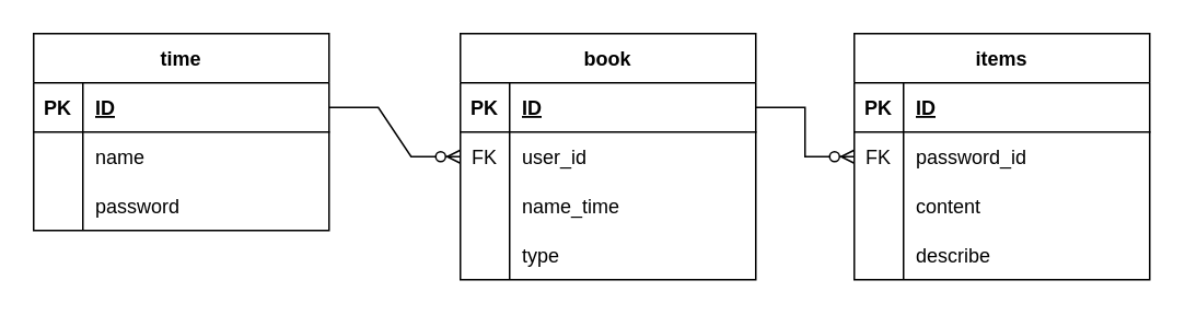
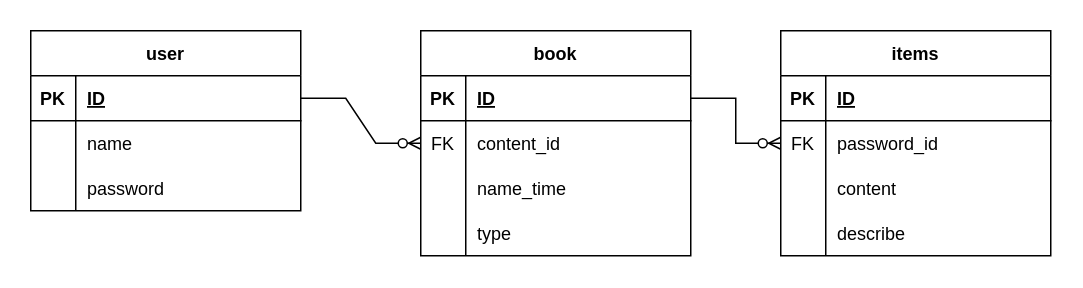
  <mxCell id="0" />
  <mxCell id="1" parent="0" />
- <mxCell id="2" value="time" style="shape=table;startSize=30;container=1;collapsible=1;childLayout=tableLayout;fixedRows=1;rowLines=0;fontStyle=1;align=center;resizeLast=1;" parent="1" vertex="1"><mxGeometry x="20" y="20" width="180" height="120" as="geometry" /></mxCell>
+ <mxCell id="2" value="user" style="shape=table;startSize=30;container=1;collapsible=1;childLayout=tableLayout;fixedRows=1;rowLines=0;fontStyle=1;align=center;resizeLast=1;" parent="1" vertex="1"><mxGeometry x="20" y="20" width="180" height="120" as="geometry" /></mxCell>
  <mxCell id="3" value="" style="shape=tableRow;horizontal=0;startSize=0;swimlaneHead=0;swimlaneBody=0;fillColor=none;collapsible=0;dropTarget=0;points=[[0,0.5],[1,0.5]];portConstraint=eastwest;top=0;left=0;right=0;bottom=1;" parent="2" vertex="1"><mxGeometry y="30" width="180" height="30" as="geometry" /></mxCell>
  <mxCell id="4" value="PK" style="shape=partialRectangle;connectable=0;fillColor=none;top=0;left=0;bottom=0;right=0;fontStyle=1;overflow=hidden;" parent="3" vertex="1"><mxGeometry width="30" height="30" as="geometry"><mxRectangle width="30" height="30" as="alternateBounds" /></mxGeometry></mxCell>
  <mxCell id="5" value="ID" style="shape=partialRectangle;connectable=0;fillColor=none;top=0;left=0;bottom=0;right=0;align=left;spacingLeft=6;fontStyle=5;overflow=hidden;" parent="3" vertex="1"><mxGeometry x="30" width="150" height="30" as="geometry"><mxRectangle width="150" height="30" as="alternateBounds" /></mxGeometry></mxCell>
  <mxCell id="6" value="" style="shape=tableRow;horizontal=0;startSize=0;swimlaneHead=0;swimlaneBody=0;fillColor=none;collapsible=0;dropTarget=0;points=[[0,0.5],[1,0.5]];portConstraint=eastwest;top=0;left=0;right=0;bottom=0;" parent="2" vertex="1"><mxGeometry y="60" width="180" height="30" as="geometry" /></mxCell>
  <mxCell id="7" value="" style="shape=partialRectangle;connectable=0;fillColor=none;top=0;left=0;bottom=0;right=0;editable=1;overflow=hidden;" parent="6" vertex="1"><mxGeometry width="30" height="30" as="geometry"><mxRectangle width="30" height="30" as="alternateBounds" /></mxGeometry></mxCell>
  <mxCell id="8" value="name" style="shape=partialRectangle;connectable=0;fillColor=none;top=0;left=0;bottom=0;right=0;align=left;spacingLeft=6;overflow=hidden;" parent="6" vertex="1"><mxGeometry x="30" width="150" height="30" as="geometry"><mxRectangle width="150" height="30" as="alternateBounds" /></mxGeometry></mxCell>
  <mxCell id="9" value="" style="shape=tableRow;horizontal=0;startSize=0;swimlaneHead=0;swimlaneBody=0;fillColor=none;collapsible=0;dropTarget=0;points=[[0,0.5],[1,0.5]];portConstraint=eastwest;top=0;left=0;right=0;bottom=0;" parent="2" vertex="1"><mxGeometry y="90" width="180" height="30" as="geometry" /></mxCell>
  <mxCell id="10" value="" style="shape=partialRectangle;connectable=0;fillColor=none;top=0;left=0;bottom=0;right=0;editable=1;overflow=hidden;" parent="9" vertex="1"><mxGeometry width="30" height="30" as="geometry"><mxRectangle width="30" height="30" as="alternateBounds" /></mxGeometry></mxCell>
  <mxCell id="11" value="password" style="shape=partialRectangle;connectable=0;fillColor=none;top=0;left=0;bottom=0;right=0;align=left;spacingLeft=6;overflow=hidden;" parent="9" vertex="1"><mxGeometry x="30" width="150" height="30" as="geometry"><mxRectangle width="150" height="30" as="alternateBounds" /></mxGeometry></mxCell>
  <mxCell id="12" value="book" style="shape=table;startSize=30;container=1;collapsible=1;childLayout=tableLayout;fixedRows=1;rowLines=0;fontStyle=1;align=center;resizeLast=1;" vertex="1" parent="1"><mxGeometry x="280" y="20" width="180" height="150" as="geometry" /></mxCell>
  <mxCell id="13" value="" style="shape=tableRow;horizontal=0;startSize=0;swimlaneHead=0;swimlaneBody=0;fillColor=none;collapsible=0;dropTarget=0;points=[[0,0.5],[1,0.5]];portConstraint=eastwest;top=0;left=0;right=0;bottom=1;" vertex="1" parent="12"><mxGeometry y="30" width="180" height="30" as="geometry" /></mxCell>
  <mxCell id="14" value="PK" style="shape=partialRectangle;connectable=0;fillColor=none;top=0;left=0;bottom=0;right=0;fontStyle=1;overflow=hidden;" vertex="1" parent="13"><mxGeometry width="30" height="30" as="geometry"><mxRectangle width="30" height="30" as="alternateBounds" /></mxGeometry></mxCell>
  <mxCell id="15" value="ID" style="shape=partialRectangle;connectable=0;fillColor=none;top=0;left=0;bottom=0;right=0;align=left;spacingLeft=6;fontStyle=5;overflow=hidden;" vertex="1" parent="13"><mxGeometry x="30" width="150" height="30" as="geometry"><mxRectangle width="150" height="30" as="alternateBounds" /></mxGeometry></mxCell>
  <mxCell id="16" value="" style="shape=tableRow;horizontal=0;startSize=0;swimlaneHead=0;swimlaneBody=0;fillColor=none;collapsible=0;dropTarget=0;points=[[0,0.5],[1,0.5]];portConstraint=eastwest;top=0;left=0;right=0;bottom=0;" vertex="1" parent="12"><mxGeometry y="60" width="180" height="30" as="geometry" /></mxCell>
  <mxCell id="17" value="FK" style="shape=partialRectangle;connectable=0;fillColor=none;top=0;left=0;bottom=0;right=0;editable=1;overflow=hidden;" vertex="1" parent="16"><mxGeometry width="30" height="30" as="geometry"><mxRectangle width="30" height="30" as="alternateBounds" /></mxGeometry></mxCell>
- <mxCell id="18" value="user_id" style="shape=partialRectangle;connectable=0;fillColor=none;top=0;left=0;bottom=0;right=0;align=left;spacingLeft=6;overflow=hidden;" vertex="1" parent="16"><mxGeometry x="30" width="150" height="30" as="geometry"><mxRectangle width="150" height="30" as="alternateBounds" /></mxGeometry></mxCell>
+ <mxCell id="18" value="content_id" style="shape=partialRectangle;connectable=0;fillColor=none;top=0;left=0;bottom=0;right=0;align=left;spacingLeft=6;overflow=hidden;" vertex="1" parent="16"><mxGeometry x="30" width="150" height="30" as="geometry"><mxRectangle width="150" height="30" as="alternateBounds" /></mxGeometry></mxCell>
  <mxCell id="19" value="" style="shape=tableRow;horizontal=0;startSize=0;swimlaneHead=0;swimlaneBody=0;fillColor=none;collapsible=0;dropTarget=0;points=[[0,0.5],[1,0.5]];portConstraint=eastwest;top=0;left=0;right=0;bottom=0;" vertex="1" parent="12"><mxGeometry y="90" width="180" height="30" as="geometry" /></mxCell>
  <mxCell id="20" value="" style="shape=partialRectangle;connectable=0;fillColor=none;top=0;left=0;bottom=0;right=0;editable=1;overflow=hidden;" vertex="1" parent="19"><mxGeometry width="30" height="30" as="geometry"><mxRectangle width="30" height="30" as="alternateBounds" /></mxGeometry></mxCell>
  <mxCell id="21" value="name_time" style="shape=partialRectangle;connectable=0;fillColor=none;top=0;left=0;bottom=0;right=0;align=left;spacingLeft=6;overflow=hidden;" vertex="1" parent="19"><mxGeometry x="30" width="150" height="30" as="geometry"><mxRectangle width="150" height="30" as="alternateBounds" /></mxGeometry></mxCell>
  <mxCell id="22" value="" style="shape=tableRow;horizontal=0;startSize=0;swimlaneHead=0;swimlaneBody=0;fillColor=none;collapsible=0;dropTarget=0;points=[[0,0.5],[1,0.5]];portConstraint=eastwest;top=0;left=0;right=0;bottom=0;" vertex="1" parent="12"><mxGeometry y="120" width="180" height="30" as="geometry" /></mxCell>
  <mxCell id="23" value="" style="shape=partialRectangle;connectable=0;fillColor=none;top=0;left=0;bottom=0;right=0;editable=1;overflow=hidden;" vertex="1" parent="22"><mxGeometry width="30" height="30" as="geometry"><mxRectangle width="30" height="30" as="alternateBounds" /></mxGeometry></mxCell>
  <mxCell id="24" value="type" style="shape=partialRectangle;connectable=0;fillColor=none;top=0;left=0;bottom=0;right=0;align=left;spacingLeft=6;overflow=hidden;" vertex="1" parent="22"><mxGeometry x="30" width="150" height="30" as="geometry"><mxRectangle width="150" height="30" as="alternateBounds" /></mxGeometry></mxCell>
  <mxCell id="25" value="" style="edgeStyle=entityRelationEdgeStyle;fontSize=12;html=1;endArrow=ERzeroToMany;endFill=1;rounded=0;exitX=1;exitY=0.5;exitDx=0;exitDy=0;entryX=0;entryY=0.5;entryDx=0;entryDy=0;" edge="1" parent="1" source="3" target="16"><mxGeometry width="100" height="100" relative="1" as="geometry"><mxPoint x="200" y="330" as="sourcePoint" /><mxPoint x="300" y="230" as="targetPoint" /></mxGeometry></mxCell>
  <mxCell id="26" value="items" style="shape=table;startSize=30;container=1;collapsible=1;childLayout=tableLayout;fixedRows=1;rowLines=0;fontStyle=1;align=center;resizeLast=1;" vertex="1" parent="1"><mxGeometry x="520" y="20" width="180" height="150" as="geometry" /></mxCell>
  <mxCell id="27" value="" style="shape=tableRow;horizontal=0;startSize=0;swimlaneHead=0;swimlaneBody=0;fillColor=none;collapsible=0;dropTarget=0;points=[[0,0.5],[1,0.5]];portConstraint=eastwest;top=0;left=0;right=0;bottom=1;" vertex="1" parent="26"><mxGeometry y="30" width="180" height="30" as="geometry" /></mxCell>
  <mxCell id="28" value="PK" style="shape=partialRectangle;connectable=0;fillColor=none;top=0;left=0;bottom=0;right=0;fontStyle=1;overflow=hidden;" vertex="1" parent="27"><mxGeometry width="30" height="30" as="geometry"><mxRectangle width="30" height="30" as="alternateBounds" /></mxGeometry></mxCell>
  <mxCell id="29" value="ID" style="shape=partialRectangle;connectable=0;fillColor=none;top=0;left=0;bottom=0;right=0;align=left;spacingLeft=6;fontStyle=5;overflow=hidden;" vertex="1" parent="27"><mxGeometry x="30" width="150" height="30" as="geometry"><mxRectangle width="150" height="30" as="alternateBounds" /></mxGeometry></mxCell>
  <mxCell id="30" value="" style="shape=tableRow;horizontal=0;startSize=0;swimlaneHead=0;swimlaneBody=0;fillColor=none;collapsible=0;dropTarget=0;points=[[0,0.5],[1,0.5]];portConstraint=eastwest;top=0;left=0;right=0;bottom=0;" vertex="1" parent="26"><mxGeometry y="60" width="180" height="30" as="geometry" /></mxCell>
  <mxCell id="31" value="FK" style="shape=partialRectangle;connectable=0;fillColor=none;top=0;left=0;bottom=0;right=0;editable=1;overflow=hidden;" vertex="1" parent="30"><mxGeometry width="30" height="30" as="geometry"><mxRectangle width="30" height="30" as="alternateBounds" /></mxGeometry></mxCell>
  <mxCell id="32" value="password_id" style="shape=partialRectangle;connectable=0;fillColor=none;top=0;left=0;bottom=0;right=0;align=left;spacingLeft=6;overflow=hidden;" vertex="1" parent="30"><mxGeometry x="30" width="150" height="30" as="geometry"><mxRectangle width="150" height="30" as="alternateBounds" /></mxGeometry></mxCell>
  <mxCell id="33" value="" style="shape=tableRow;horizontal=0;startSize=0;swimlaneHead=0;swimlaneBody=0;fillColor=none;collapsible=0;dropTarget=0;points=[[0,0.5],[1,0.5]];portConstraint=eastwest;top=0;left=0;right=0;bottom=0;" vertex="1" parent="26"><mxGeometry y="90" width="180" height="30" as="geometry" /></mxCell>
  <mxCell id="34" value="" style="shape=partialRectangle;connectable=0;fillColor=none;top=0;left=0;bottom=0;right=0;editable=1;overflow=hidden;" vertex="1" parent="33"><mxGeometry width="30" height="30" as="geometry"><mxRectangle width="30" height="30" as="alternateBounds" /></mxGeometry></mxCell>
  <mxCell id="35" value="content" style="shape=partialRectangle;connectable=0;fillColor=none;top=0;left=0;bottom=0;right=0;align=left;spacingLeft=6;overflow=hidden;" vertex="1" parent="33"><mxGeometry x="30" width="150" height="30" as="geometry"><mxRectangle width="150" height="30" as="alternateBounds" /></mxGeometry></mxCell>
  <mxCell id="36" value="" style="shape=tableRow;horizontal=0;startSize=0;swimlaneHead=0;swimlaneBody=0;fillColor=none;collapsible=0;dropTarget=0;points=[[0,0.5],[1,0.5]];portConstraint=eastwest;top=0;left=0;right=0;bottom=0;" vertex="1" parent="26"><mxGeometry y="120" width="180" height="30" as="geometry" /></mxCell>
  <mxCell id="37" value="" style="shape=partialRectangle;connectable=0;fillColor=none;top=0;left=0;bottom=0;right=0;editable=1;overflow=hidden;" vertex="1" parent="36"><mxGeometry width="30" height="30" as="geometry"><mxRectangle width="30" height="30" as="alternateBounds" /></mxGeometry></mxCell>
  <mxCell id="38" value="describe" style="shape=partialRectangle;connectable=0;fillColor=none;top=0;left=0;bottom=0;right=0;align=left;spacingLeft=6;overflow=hidden;" vertex="1" parent="36"><mxGeometry x="30" width="150" height="30" as="geometry"><mxRectangle width="150" height="30" as="alternateBounds" /></mxGeometry></mxCell>
  <mxCell id="39" value="" style="edgeStyle=entityRelationEdgeStyle;fontSize=12;html=1;endArrow=ERzeroToMany;endFill=1;rounded=0;entryX=0;entryY=0.5;entryDx=0;entryDy=0;exitX=1;exitY=0.5;exitDx=0;exitDy=0;" edge="1" parent="1" source="13" target="30"><mxGeometry width="100" height="100" relative="1" as="geometry"><mxPoint x="310" y="120" as="sourcePoint" /><mxPoint x="410" y="20" as="targetPoint" /></mxGeometry></mxCell>
